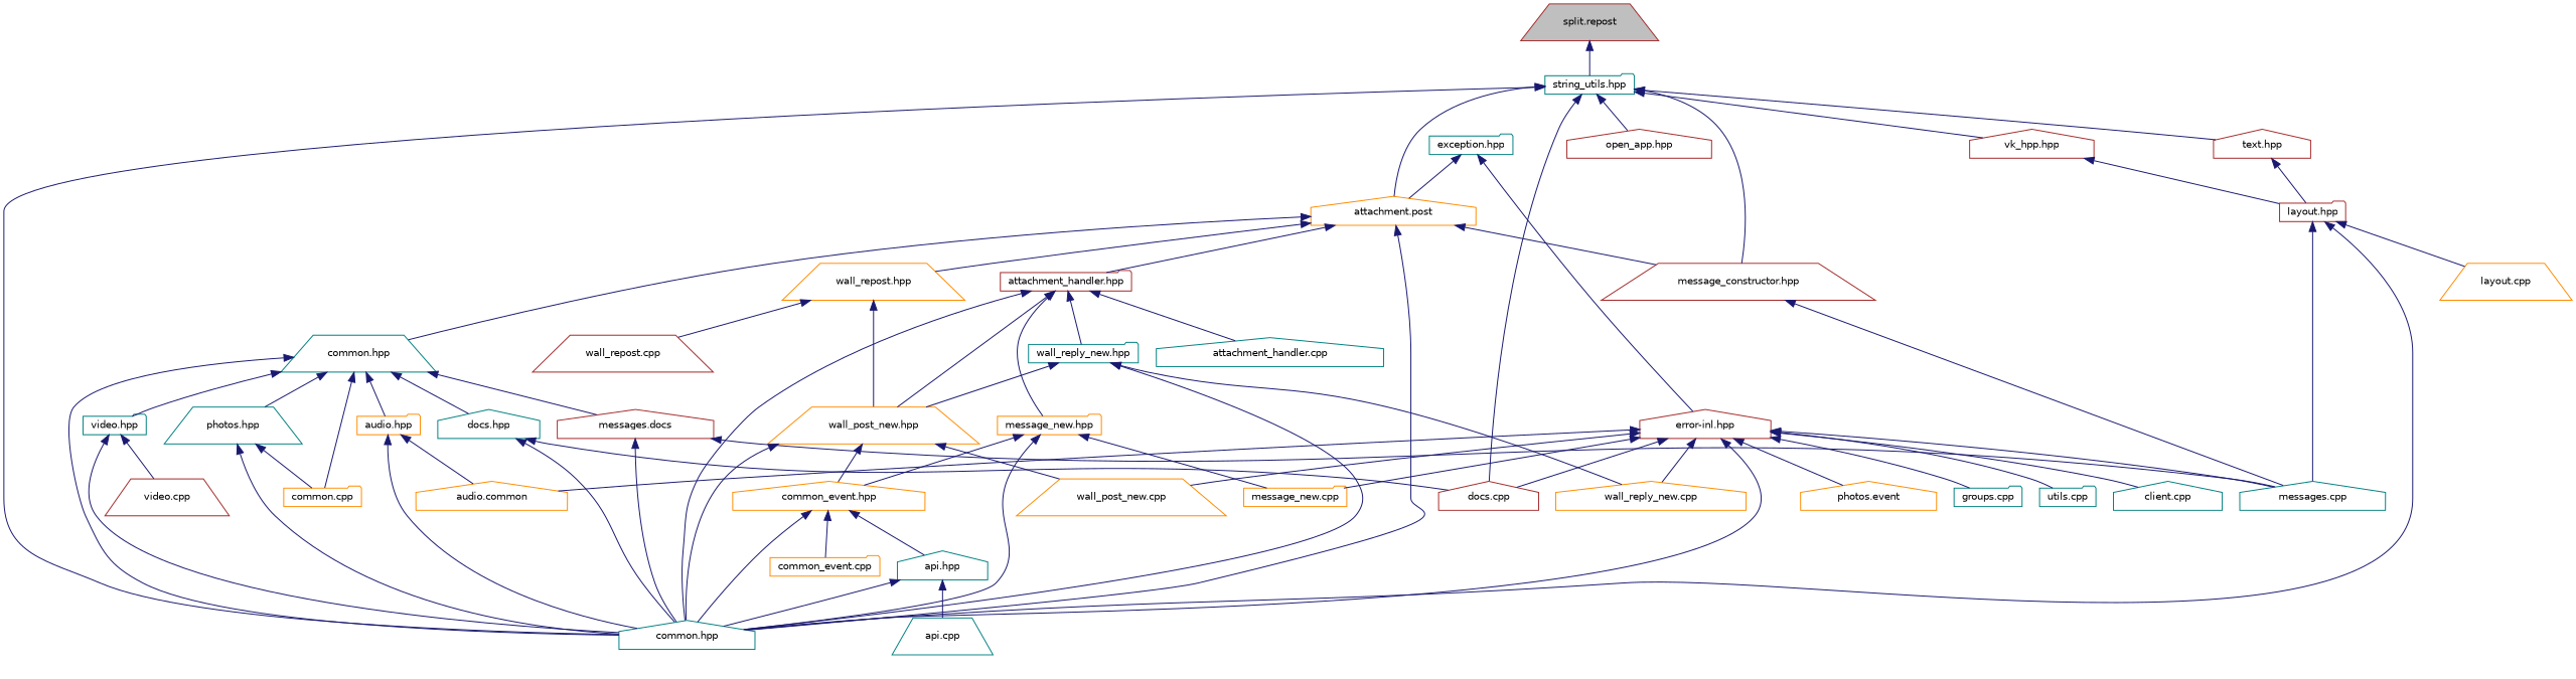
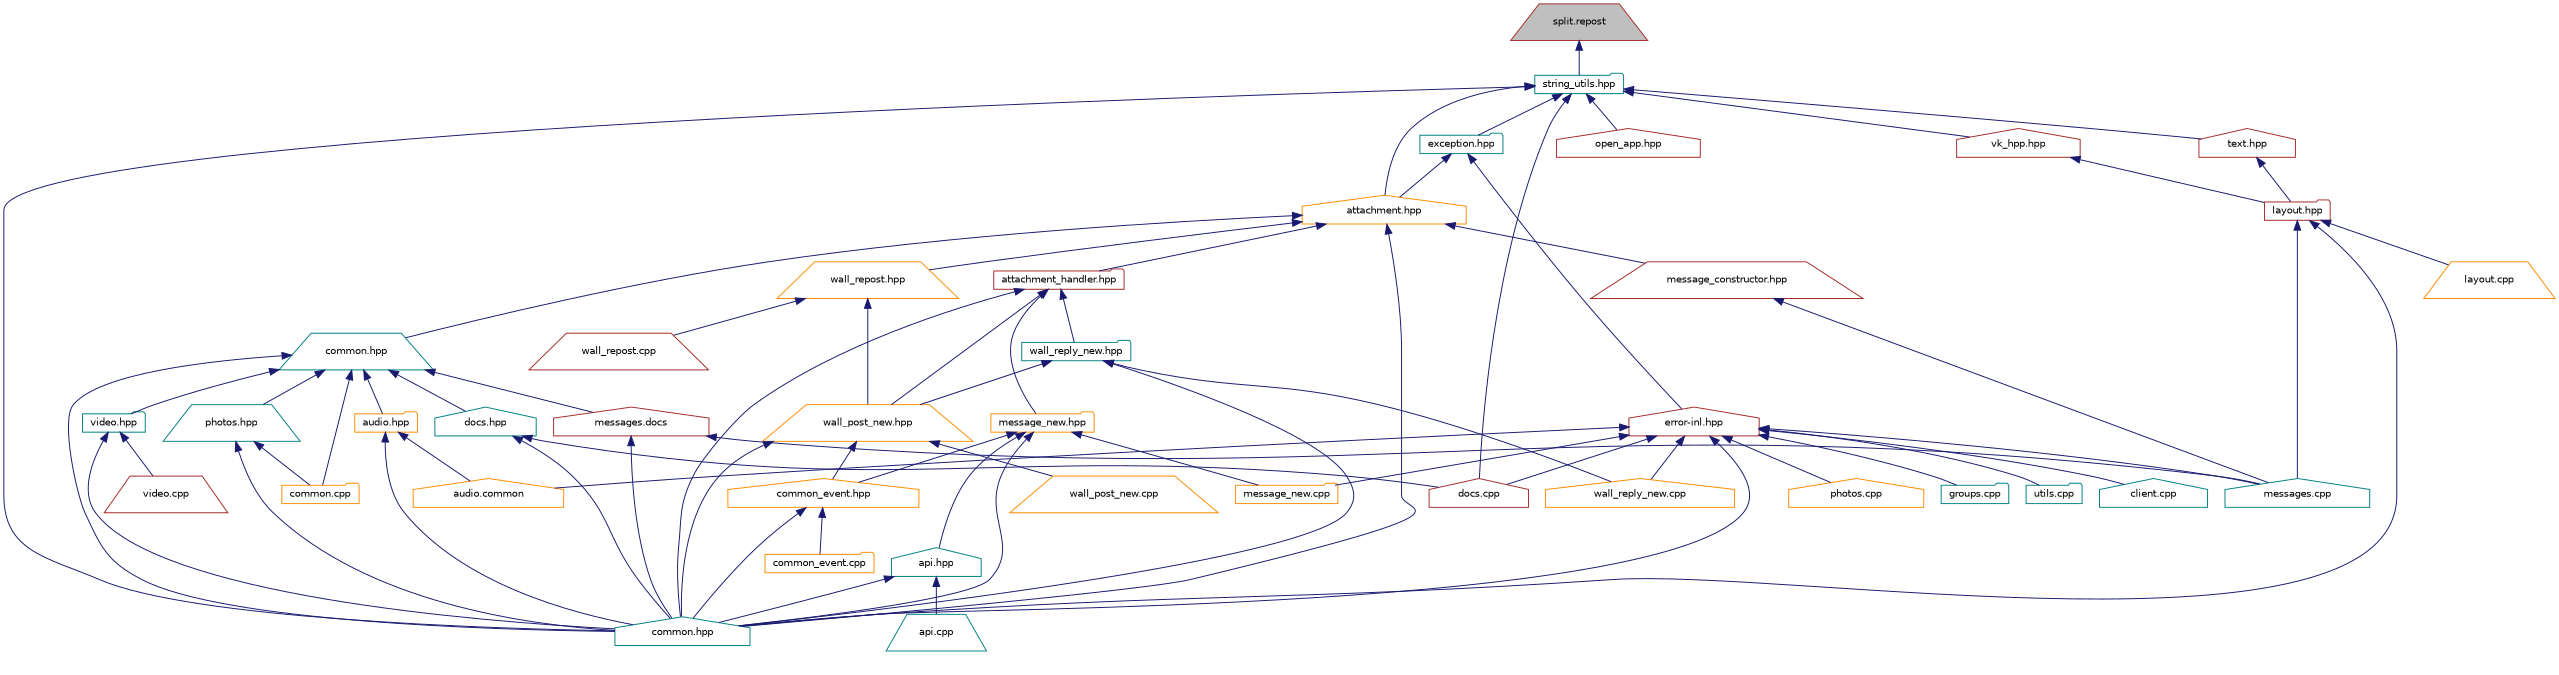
  digraph {
    node [color=teal fillcolor=white fontname=Helvetica fontsize=10 shape=house style=filled]
    edge [color=midnightblue dir=back fontname=Helvetica fontsize=10 labelfontname=Helvetica labelfontsize=10 style=solid]
    n1 [color=brown fillcolor=grey75 fontcolor=black height=0.2 label="split.repost" shape=trapezium width=0.4]
    n2 [height=0.2 label="string_utils.hpp" shape=folder width=0.4]
-   n3 [color=darkorange height=0.2 label="attachment.post" width=0.4]
+   n3 [color=darkorange height=0.2 label="attachment.hpp" width=0.4]
    n4 [height=0.2 label="common.hpp" width=0.4]
    n5 [color=brown height=0.2 label="docs.cpp" width=0.4]
    n6 [height=0.2 label="exception.hpp" shape=folder width=0.4]
    n7 [color=brown height=0.2 label="open_app.hpp" width=0.4]
    n8 [color=brown height=0.2 label="text.hpp" width=0.4]
    n9 [color=brown height=0.2 label="vk_hpp.hpp" width=0.4]
    n10 [height=0.2 label="common.hpp" shape=trapezium width=0.4]
    n11 [color=brown height=0.2 label="attachment_handler.hpp" shape=folder width=0.4]
    n12 [color=darkorange height=0.2 label="wall_repost.hpp" shape=trapezium width=0.4]
    n13 [color=brown height=0.2 label="message_constructor.hpp" shape=trapezium width=0.4]
    n14 [color=brown height=0.2 label="error-inl.hpp" width=0.4]
    n15 [color=brown height=0.2 label="layout.hpp" shape=folder width=0.4]
    n16 [color=darkorange height=0.2 label="audio.hpp" shape=folder width=0.4]
    n17 [height=0.2 label="docs.hpp" width=0.4]
    n18 [color=brown height=0.2 label="messages.docs" width=0.4]
    n19 [height=0.2 label="photos.hpp" shape=trapezium width=0.4]
    n20 [height=0.2 label="video.hpp" shape=folder width=0.4]
    n21 [color=darkorange height=0.2 label="common.cpp" shape=folder width=0.4]
    n22 [color=darkorange height=0.2 label="message_new.hpp" shape=folder width=0.4]
    n23 [color=darkorange height=0.2 label="wall_post_new.hpp" shape=trapezium width=0.4]
    n24 [height=0.2 label="wall_reply_new.hpp" shape=folder width=0.4]
-   n25 [height=0.2 label="attachment_handler.cpp" width=0.4]
    n26 [color=brown height=0.2 label="wall_repost.cpp" shape=trapezium width=0.4]
    n27 [height=0.2 label="messages.cpp" width=0.4]
    n28 [color=darkorange height=0.2 label="audio.common" width=0.4]
    n29 [color=brown height=0.2 label="video.cpp" shape=trapezium width=0.4]
-   n30 [color=darkorange height=0.2 label="photos.event" width=0.4]
+   n30 [color=darkorange height=0.2 label="photos.cpp" width=0.4]
    n31 [color=darkorange height=0.2 label="common_event.hpp" width=0.4]
    n32 [color=darkorange height=0.2 label="message_new.cpp" shape=folder width=0.4]
    n33 [color=darkorange height=0.2 label="wall_post_new.cpp" shape=trapezium width=0.4]
    n34 [color=darkorange height=0.2 label="wall_reply_new.cpp" width=0.4]
    n35 [height=0.2 label="api.hpp" width=0.4]
    n36 [color=darkorange height=0.2 label="common_event.cpp" shape=folder width=0.4]
    n37 [height=0.2 label="api.cpp" shape=trapezium width=0.4]
    n38 [height=0.2 label="groups.cpp" shape=folder width=0.4]
    n39 [height=0.2 label="utils.cpp" shape=folder width=0.4]
    n40 [height=0.2 label="client.cpp" width=0.4]
    n41 [color=darkorange height=0.2 label="layout.cpp" shape=trapezium width=0.4]
    n1 -> n2
    n2 -> n3
    n2 -> n4
    n2 -> n5
-   n2 -> n13
+   n2 -> n6
    n2 -> n7
    n2 -> n8
    n2 -> n9
    n3 -> n4
    n3 -> n10
    n3 -> n11
    n3 -> n12
    n3 -> n13
    n6 -> n3
    n6 -> n14
    n8 -> n15
    n9 -> n15
    n10 -> n4
    n10 -> n16
    n10 -> n17
    n10 -> n18
    n10 -> n19
    n10 -> n20
    n10 -> n21
    n11 -> n4
    n11 -> n22
    n11 -> n23
    n11 -> n24
-   n11 -> n25
    n12 -> n23
    n12 -> n26
    n13 -> n27
    n14 -> n4
    n14 -> n5
    n14 -> n27
    n14 -> n28
    n14 -> n30
    n14 -> n32
-   n14 -> n33
    n14 -> n34
    n14 -> n38
    n14 -> n39
    n14 -> n40
    n15 -> n4
    n15 -> n27
    n15 -> n41
    n16 -> n4
    n16 -> n28
    n17 -> n4
    n17 -> n5
    n18 -> n4
    n18 -> n27
    n19 -> n4
    n19 -> n21
    n20 -> n4
    n20 -> n29
    n22 -> n4
    n22 -> n31
    n22 -> n32
    n23 -> n4
    n23 -> n31
    n23 -> n33
    n24 -> n4
    n24 -> n23
    n24 -> n34
    n31 -> n4
-   n31 -> n35
+   n22 -> n35
    n31 -> n36
    n35 -> n4
    n35 -> n37
  }
